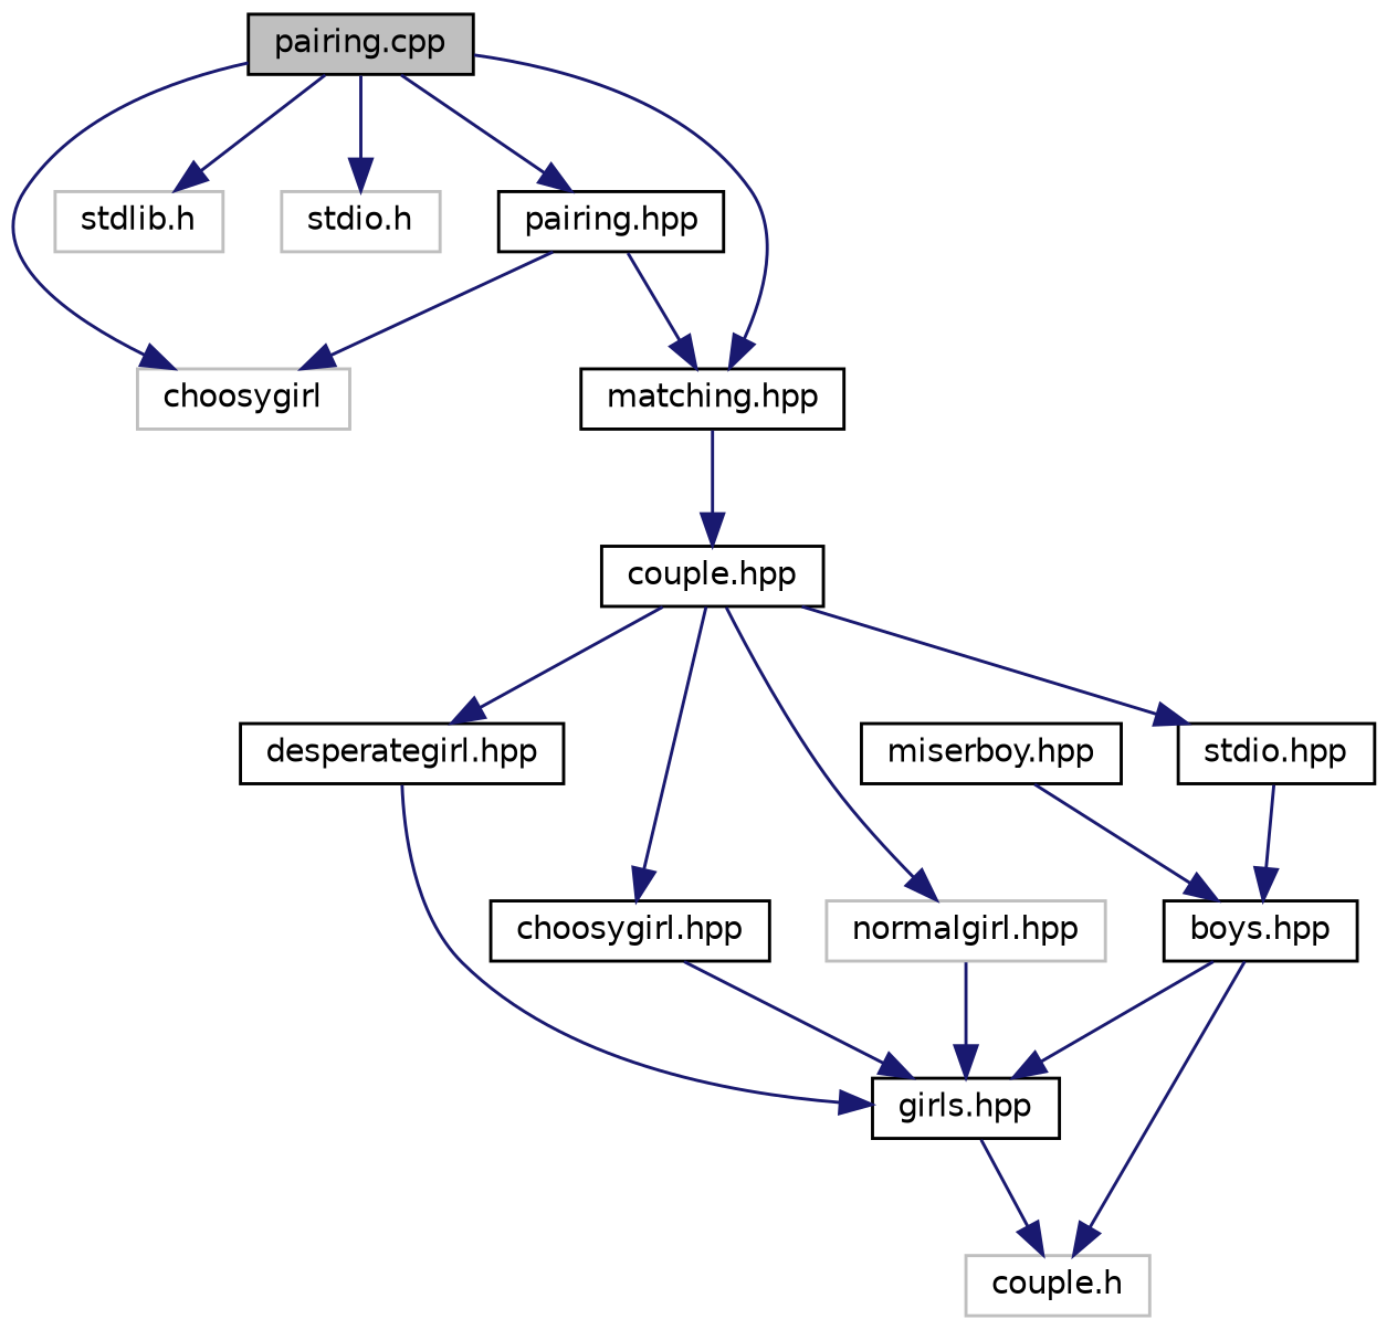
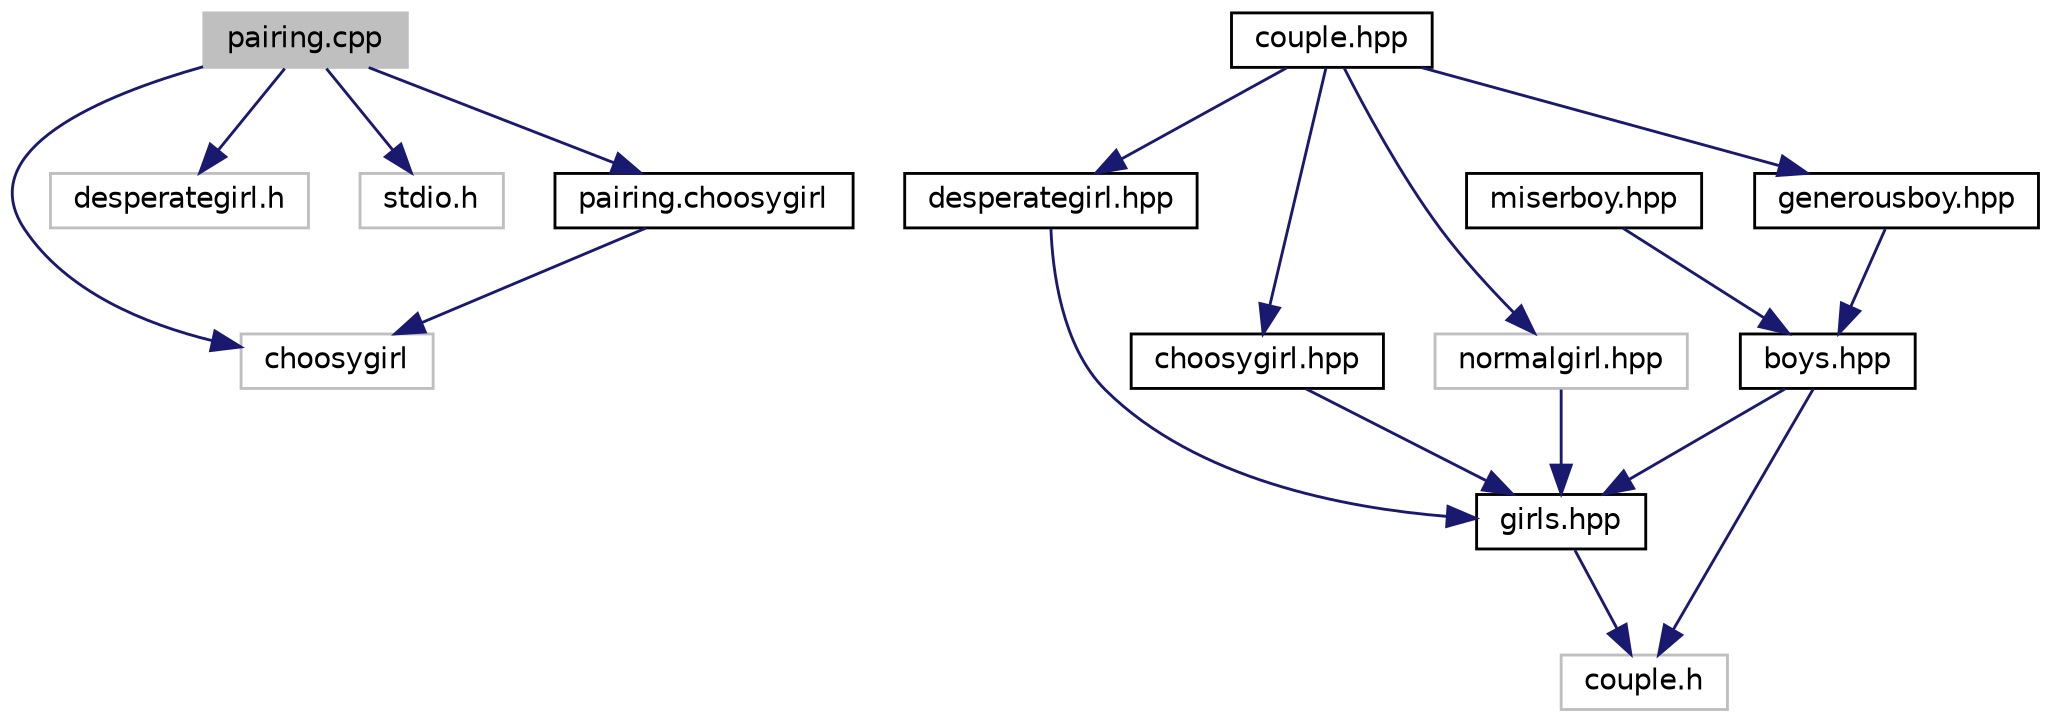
  digraph {
    node [color=black fillcolor=white fontname=Helvetica fontsize=10 shape=record style=filled]
    edge [color=midnightblue fontname=Helvetica fontsize=10 labelfontname=Helvetica labelfontsize=10 style=solid]
-   n1 [fillcolor=grey75 fontcolor=black height=0.2 label="pairing.cpp" width=0.4]
+   n1 [color=grey75 fillcolor=grey75 fontcolor=black height=0.2 label="pairing.cpp" width=0.4]
    n2 [color=grey75 height=0.2 label=choosygirl width=0.4]
-   n3 [color=grey75 height=0.2 label="stdlib.h" width=0.4]
+   n3 [color=grey75 height=0.2 label="desperategirl.h" width=0.4]
    n4 [color=grey75 height=0.2 label="stdio.h" width=0.4]
-   n5 [height=0.2 label="matching.hpp" width=0.4]
-   n6 [height=0.2 label="pairing.hpp" width=0.4]
+   n6 [height=0.2 label="pairing.choosygirl" width=0.4]
    n7 [height=0.2 label="couple.hpp" width=0.4]
-   n8 [height=0.2 label="stdio.hpp" width=0.4]
+   n8 [height=0.2 label="generousboy.hpp" width=0.4]
    n9 [color=grey75 height=0.2 label="normalgirl.hpp" width=0.4]
    n10 [height=0.2 label="choosygirl.hpp" width=0.4]
    n11 [height=0.2 label="desperategirl.hpp" width=0.4]
    n12 [height=0.2 label="boys.hpp" width=0.4]
    n13 [height=0.2 label="girls.hpp" width=0.4]
    n14 [color=grey75 height=0.2 label="couple.h" width=0.4]
    n15 [height=0.2 label="miserboy.hpp" width=0.4]
    n1 -> n2
    n1 -> n3
    n1 -> n4
-   n1 -> n5
    n1 -> n6
-   n5 -> n7
    n6 -> n2
-   n6 -> n5
    n7 -> n8
    n7 -> n9
    n7 -> n10
    n7 -> n11
    n8 -> n12
    n9 -> n13
    n10 -> n13
    n11 -> n13
    n12 -> n13
    n12 -> n14
    n13 -> n14
    n15 -> n12
  }
